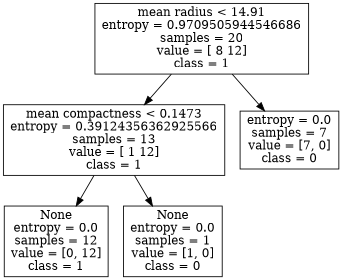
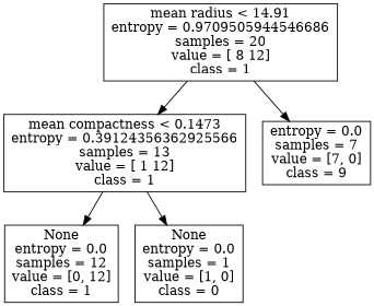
  digraph {
    fontname="DejaVu Serif"
    node [shape=box fontname="DejaVu Serif"]
    edge [fontname="DejaVu Serif"]
    n1 [label="mean radius < 14.91\nentropy = 0.9709505944546686\nsamples = 20\nvalue = [ 8 12]\nclass = 1"]
    n2 [label="mean compactness < 0.1473\nentropy = 0.39124356362925566\nsamples = 13\nvalue = [ 1 12]\nclass = 1"]
-   n3 [label="entropy = 0.0\nsamples = 7\nvalue = [7, 0]\nclass = 0"]
+   n3 [label="entropy = 0.0\nsamples = 7\nvalue = [7, 0]\nclass = 9"]
    n4 [label="None\nentropy = 0.0\nsamples = 12\nvalue = [0, 12]\nclass = 1"]
    n5 [label="None\nentropy = 0.0\nsamples = 1\nvalue = [1, 0]\nclass = 0"]
    n1 -> n2
    n1 -> n3
    n2 -> n4
    n2 -> n5
  }
